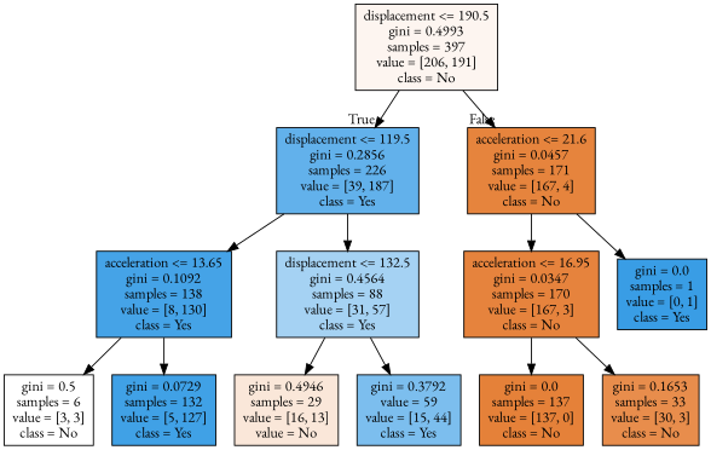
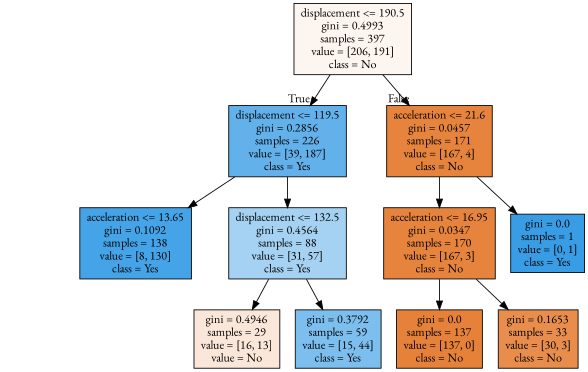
  digraph {
    fontname="EB Garamond"
    node [color=black fontname="EB Garamond" shape=box style=filled]
    edge [fontname="EB Garamond"]
    n1 [fillcolor="#e5813913" label="displacement <= 190.5\ngini = 0.4993\nsamples = 397\nvalue = [206, 191]\nclass = No"]
    n2 [fillcolor="#399de5ca" label="displacement <= 119.5\ngini = 0.2856\nsamples = 226\nvalue = [39, 187]\nclass = Yes"]
    n3 [fillcolor="#e58139f9" label="acceleration <= 21.6\ngini = 0.0457\nsamples = 171\nvalue = [167, 4]\nclass = No"]
    n4 [fillcolor="#399de5ef" label="acceleration <= 13.65\ngini = 0.1092\nsamples = 138\nvalue = [8, 130]\nclass = Yes"]
    n5 [fillcolor="#399de574" label="displacement <= 132.5\ngini = 0.4564\nsamples = 88\nvalue = [31, 57]\nclass = Yes"]
    n6 [fillcolor="#e58139fa" label="acceleration <= 16.95\ngini = 0.0347\nsamples = 170\nvalue = [167, 3]\nclass = No"]
    n7 [fillcolor="#399de5ff" label="gini = 0.0\nsamples = 1\nvalue = [0, 1]\nclass = Yes"]
-   n8 [fillcolor="#e5813900" label="gini = 0.5\nsamples = 6\nvalue = [3, 3]\nclass = No"]
-   n9 [fillcolor="#399de5f5" label="gini = 0.0729\nsamples = 132\nvalue = [5, 127]\nclass = Yes"]
    n10 [fillcolor="#e5813930" label="gini = 0.4946\nsamples = 29\nvalue = [16, 13]\nvalue = No"]
-   n11 [fillcolor="#399de5a8" label="gini = 0.3792\nvalue = 59\nvalue = [15, 44]\nclass = Yes"]
+   n11 [fillcolor="#399de5a8" label="gini = 0.3792\nsamples = 59\nvalue = [15, 44]\nclass = Yes"]
    n12 [fillcolor="#e58139ff" label="gini = 0.0\nsamples = 137\nvalue = [137, 0]\nclass = No"]
    n13 [fillcolor="#e58139e6" label="gini = 0.1653\nsamples = 33\nvalue = [30, 3]\nclass = No"]
    n1 -> n2 [headlabel=True labelangle=45 labeldistance=2.5]
    n1 -> n3 [headlabel=False labelangle=-45 labeldistance=2.5]
    n2 -> n4
    n2 -> n5
    n3 -> n6
    n3 -> n7
-   n4 -> n8
-   n4 -> n9
    n5 -> n10
    n5 -> n11
    n6 -> n12
    n6 -> n13
  }
